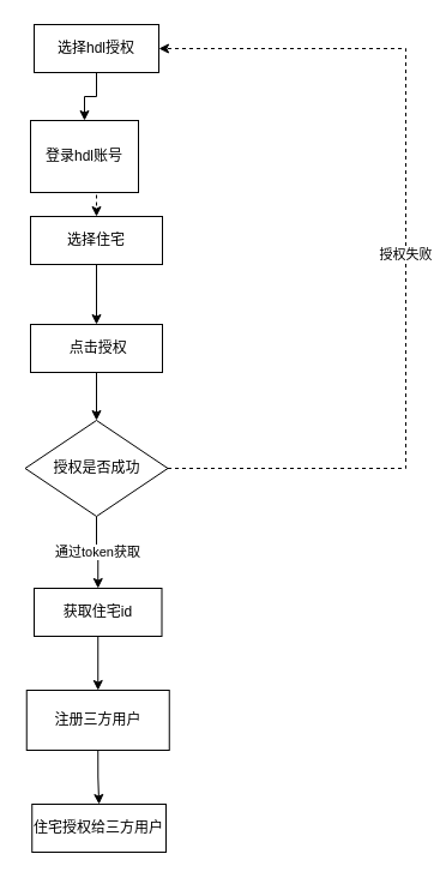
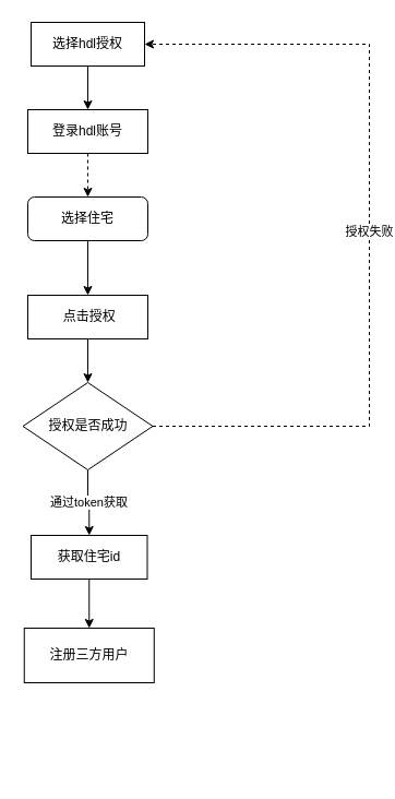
  <mxCell id="0" />
  <mxCell id="1" parent="0" />
  <mxCell id="2" style="edgeStyle=orthogonalEdgeStyle;rounded=0;orthogonalLoop=1;jettySize=auto;html=1;exitX=0.5;exitY=1;exitDx=0;exitDy=0;entryX=0.5;entryY=0;entryDx=0;entryDy=0;" parent="1" source="3" target="5" edge="1"><mxGeometry relative="1" as="geometry" /></mxCell>
  <mxCell id="3" value="&lt;font style=&quot;vertical-align: inherit&quot;&gt;&lt;font style=&quot;vertical-align: inherit&quot;&gt;选择hdl授权&lt;/font&gt;&lt;/font&gt;" style="rounded=0;whiteSpace=wrap;html=1;" parent="1" vertex="1"><mxGeometry x="28" y="20" width="104" height="40" as="geometry" /></mxCell>
  <mxCell id="4" style="edgeStyle=orthogonalEdgeStyle;rounded=0;orthogonalLoop=1;jettySize=auto;html=1;exitX=0.5;exitY=1;exitDx=0;exitDy=0;entryX=0.5;entryY=0;entryDx=0;entryDy=0;dashed=1;" parent="1" source="5" target="7" edge="1"><mxGeometry relative="1" as="geometry" /></mxCell>
- <mxCell id="5" value="&lt;font style=&quot;vertical-align: inherit&quot;&gt;&lt;font style=&quot;vertical-align: inherit&quot;&gt;&lt;font style=&quot;vertical-align: inherit&quot;&gt;&lt;font style=&quot;vertical-align: inherit&quot;&gt;登录hdl账号&lt;/font&gt;&lt;/font&gt;&lt;/font&gt;&lt;/font&gt;" style="rounded=0;whiteSpace=wrap;html=1;" parent="1" vertex="1"><mxGeometry x="25" y="100" width="90" height="60" as="geometry" /></mxCell>
+ <mxCell id="5" value="&lt;font style=&quot;vertical-align: inherit&quot;&gt;&lt;font style=&quot;vertical-align: inherit&quot;&gt;&lt;font style=&quot;vertical-align: inherit&quot;&gt;&lt;font style=&quot;vertical-align: inherit&quot;&gt;登录hdl账号&lt;/font&gt;&lt;/font&gt;&lt;/font&gt;&lt;/font&gt;" style="rounded=0;whiteSpace=wrap;html=1;" parent="1" vertex="1"><mxGeometry x="25" y="100" width="110" height="40" as="geometry" /></mxCell>
  <mxCell id="6" style="edgeStyle=orthogonalEdgeStyle;rounded=0;orthogonalLoop=1;jettySize=auto;html=1;exitX=0.5;exitY=1;exitDx=0;exitDy=0;entryX=0.5;entryY=0;entryDx=0;entryDy=0;" parent="1" source="7" target="9" edge="1"><mxGeometry relative="1" as="geometry" /></mxCell>
- <mxCell id="7" value="&lt;font style=&quot;vertical-align: inherit&quot;&gt;&lt;font style=&quot;vertical-align: inherit&quot;&gt;&lt;font style=&quot;vertical-align: inherit&quot;&gt;&lt;font style=&quot;vertical-align: inherit&quot;&gt;选择住宅&lt;/font&gt;&lt;/font&gt;&lt;/font&gt;&lt;/font&gt;" style="rounded=0;whiteSpace=wrap;html=1;" parent="1" vertex="1"><mxGeometry x="25" y="180" width="110" height="40" as="geometry" /></mxCell>
+ <mxCell id="7" value="&lt;font style=&quot;vertical-align: inherit&quot;&gt;&lt;font style=&quot;vertical-align: inherit&quot;&gt;&lt;font style=&quot;vertical-align: inherit&quot;&gt;&lt;font style=&quot;vertical-align: inherit&quot;&gt;选择住宅&lt;/font&gt;&lt;/font&gt;&lt;/font&gt;&lt;/font&gt;" style="whiteSpace=wrap;html=1;rounded=1;" parent="1" vertex="1"><mxGeometry x="25" y="180" width="110" height="40" as="geometry" /></mxCell>
  <mxCell id="8" style="edgeStyle=orthogonalEdgeStyle;rounded=0;orthogonalLoop=1;jettySize=auto;html=1;entryX=0.5;entryY=0;entryDx=0;entryDy=0;" parent="1" source="9" target="12" edge="1"><mxGeometry relative="1" as="geometry" /></mxCell>
  <mxCell id="9" value="&lt;font style=&quot;vertical-align: inherit&quot;&gt;&lt;font style=&quot;vertical-align: inherit&quot;&gt;&lt;font style=&quot;vertical-align: inherit&quot;&gt;&lt;font style=&quot;vertical-align: inherit&quot;&gt;&amp;nbsp;点击授权&lt;/font&gt;&lt;/font&gt;&lt;/font&gt;&lt;/font&gt;" style="rounded=0;whiteSpace=wrap;html=1;" parent="1" vertex="1"><mxGeometry x="25" y="270" width="110" height="40" as="geometry" /></mxCell>
  <mxCell id="10" value="&lt;font style=&quot;vertical-align: inherit&quot;&gt;&lt;font style=&quot;vertical-align: inherit&quot;&gt;授权失败&lt;/font&gt;&lt;/font&gt;" style="edgeStyle=orthogonalEdgeStyle;rounded=0;orthogonalLoop=1;jettySize=auto;html=1;entryX=1;entryY=0.5;entryDx=0;entryDy=0;dashed=1;" parent="1" source="12" target="3" edge="1"><mxGeometry relative="1" as="geometry"><Array as="points"><mxPoint x="338" y="390" /><mxPoint x="338" y="40" /></Array></mxGeometry></mxCell>
  <mxCell id="11" value="&lt;font style=&quot;vertical-align: inherit&quot;&gt;&lt;font style=&quot;vertical-align: inherit&quot;&gt;通过token获取&lt;/font&gt;&lt;/font&gt;" style="edgeStyle=orthogonalEdgeStyle;rounded=0;orthogonalLoop=1;jettySize=auto;html=1;exitX=0.5;exitY=1;exitDx=0;exitDy=0;entryX=0.5;entryY=0;entryDx=0;entryDy=0;" parent="1" source="12" target="14" edge="1"><mxGeometry relative="1" as="geometry" /></mxCell>
  <mxCell id="12" value="&lt;font style=&quot;vertical-align: inherit&quot;&gt;&lt;font style=&quot;vertical-align: inherit&quot;&gt;授权是否成功&lt;/font&gt;&lt;/font&gt;" style="rhombus;whiteSpace=wrap;html=1;" parent="1" vertex="1"><mxGeometry x="20.5" y="350" width="119" height="80" as="geometry" /></mxCell>
  <mxCell id="13" style="edgeStyle=orthogonalEdgeStyle;rounded=0;orthogonalLoop=1;jettySize=auto;html=1;exitX=0.5;exitY=1;exitDx=0;exitDy=0;" parent="1" source="14" target="16" edge="1"><mxGeometry relative="1" as="geometry" /></mxCell>
  <mxCell id="14" value="&lt;font style=&quot;vertical-align: inherit&quot;&gt;&lt;font style=&quot;vertical-align: inherit&quot;&gt;&lt;font style=&quot;vertical-align: inherit&quot;&gt;&lt;font style=&quot;vertical-align: inherit&quot;&gt;获取住宅id&lt;/font&gt;&lt;/font&gt;&lt;/font&gt;&lt;/font&gt;" style="rounded=0;whiteSpace=wrap;html=1;" parent="1" vertex="1"><mxGeometry x="28" y="490" width="106.5" height="40" as="geometry" /></mxCell>
- <mxCell id="15" style="edgeStyle=orthogonalEdgeStyle;rounded=0;orthogonalLoop=1;jettySize=auto;html=1;exitX=0.5;exitY=1;exitDx=0;exitDy=0;entryX=0.5;entryY=0;entryDx=0;entryDy=0;" parent="1" source="16" target="17" edge="1"><mxGeometry relative="1" as="geometry" /></mxCell>
  <mxCell id="16" value="&lt;font style=&quot;vertical-align: inherit&quot;&gt;&lt;font style=&quot;vertical-align: inherit&quot;&gt;&lt;font style=&quot;vertical-align: inherit&quot;&gt;&lt;font style=&quot;vertical-align: inherit&quot;&gt;&lt;font style=&quot;vertical-align: inherit&quot;&gt;&lt;font style=&quot;vertical-align: inherit&quot;&gt;注册三方用户&lt;/font&gt;&lt;/font&gt;&lt;/font&gt;&lt;/font&gt;&lt;/font&gt;&lt;/font&gt;" style="rounded=0;whiteSpace=wrap;html=1;" parent="1" vertex="1"><mxGeometry x="21.75" y="575" width="119" height="50" as="geometry" /></mxCell>
- <mxCell id="17" value="&lt;font style=&quot;vertical-align: inherit&quot;&gt;&lt;font style=&quot;vertical-align: inherit&quot;&gt;住宅授权给三方用户&lt;/font&gt;&lt;/font&gt;" style="rounded=0;whiteSpace=wrap;html=1;" parent="1" vertex="1"><mxGeometry x="26.25" y="670" width="111.75" height="40" as="geometry" /></mxCell>
